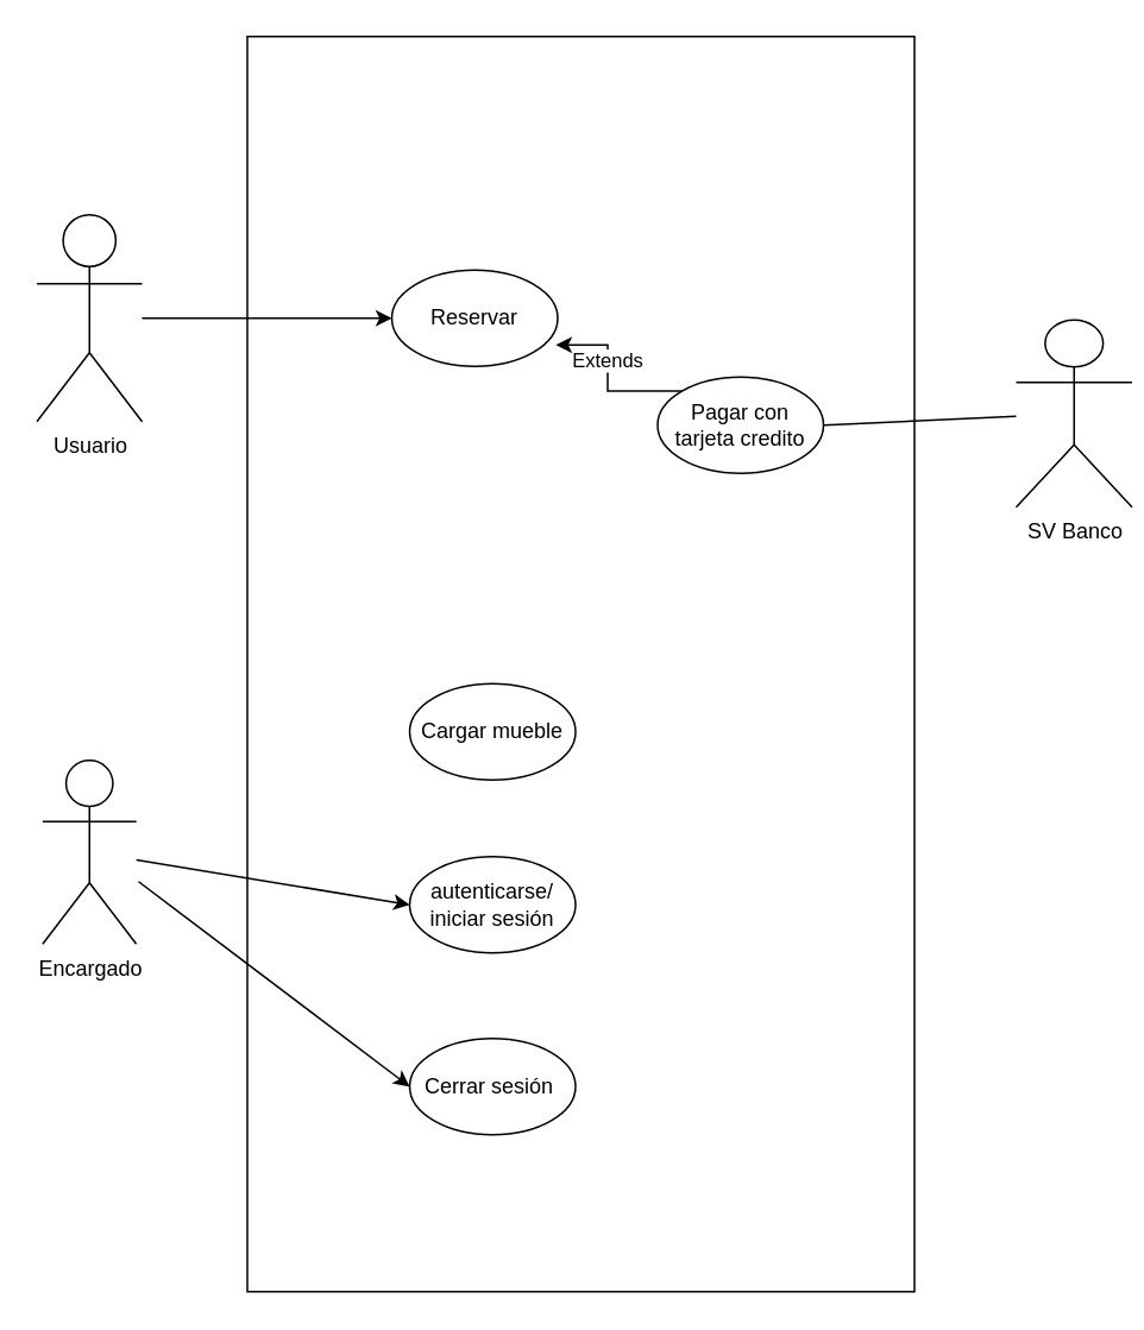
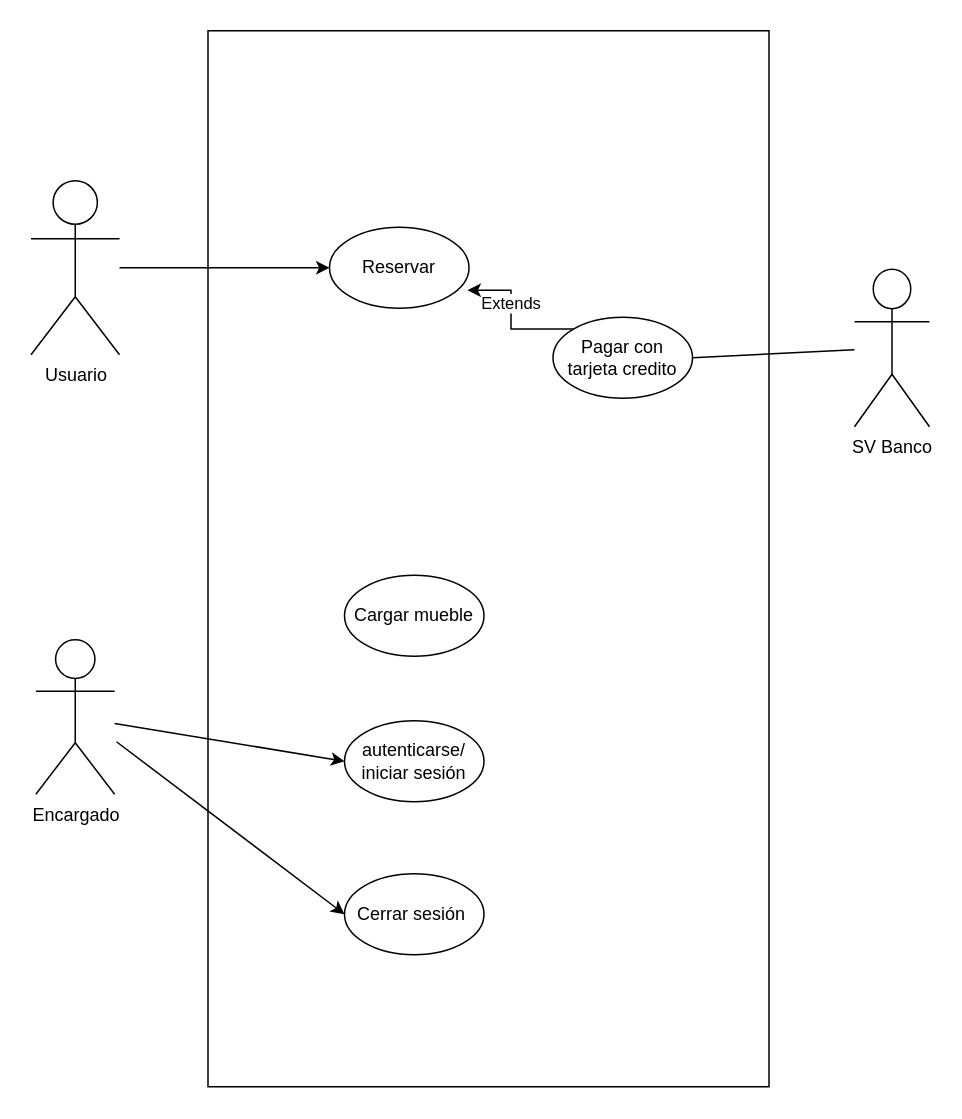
  <mxCell id="0" />
  <mxCell id="1" parent="0" />
  <mxCell id="2" value="" style="rounded=0;whiteSpace=wrap;html=1;" parent="1" vertex="1"><mxGeometry x="138" y="20" width="374" height="704" as="geometry" /></mxCell>
  <mxCell id="3" value="Usuario" style="shape=umlActor;verticalLabelPosition=bottom;verticalAlign=top;html=1;outlineConnect=0;" vertex="1" parent="1"><mxGeometry x="20" y="120" width="59" height="116" as="geometry" /></mxCell>
  <mxCell id="4" value="Reservar" style="ellipse;whiteSpace=wrap;html=1;" vertex="1" parent="1"><mxGeometry x="219" y="151" width="93" height="54" as="geometry" /></mxCell>
  <mxCell id="5" value="" style="endArrow=classic;html=1;rounded=0;" edge="1" parent="1" source="3" target="4"><mxGeometry width="50" height="50" relative="1" as="geometry"><mxPoint x="227" y="405" as="sourcePoint" /><mxPoint x="277" y="355" as="targetPoint" /></mxGeometry></mxCell>
  <mxCell id="6" value="Encargado" style="shape=umlActor;verticalLabelPosition=bottom;verticalAlign=top;html=1;outlineConnect=0;" vertex="1" parent="1"><mxGeometry x="23.25" y="426" width="52.5" height="103" as="geometry" /></mxCell>
- <mxCell id="7" value="SV Banco" style="shape=umlActor;verticalLabelPosition=bottom;verticalAlign=top;html=1;outlineConnect=0;" vertex="1" parent="1"><mxGeometry x="569" y="179" width="65" height="105" as="geometry" /></mxCell>
+ <mxCell id="7" value="SV Banco" style="shape=umlActor;verticalLabelPosition=bottom;verticalAlign=top;html=1;outlineConnect=0;" vertex="1" parent="1"><mxGeometry x="569" y="179" width="50" height="105" as="geometry" /></mxCell>
  <mxCell id="8" value="autenticarse/&lt;div&gt;iniciar sesión&lt;/div&gt;" style="ellipse;whiteSpace=wrap;html=1;" vertex="1" parent="1"><mxGeometry x="229" y="480" width="93" height="54" as="geometry" /></mxCell>
  <mxCell id="9" value="Cargar mueble" style="ellipse;whiteSpace=wrap;html=1;" vertex="1" parent="1"><mxGeometry x="229" y="383" width="93" height="54" as="geometry" /></mxCell>
  <mxCell id="10" value="Cerrar sesión&amp;nbsp;" style="ellipse;whiteSpace=wrap;html=1;" vertex="1" parent="1"><mxGeometry x="229" y="582" width="93" height="54" as="geometry" /></mxCell>
  <mxCell id="11" value="" style="endArrow=classic;html=1;rounded=0;entryX=0;entryY=0.5;entryDx=0;entryDy=0;" edge="1" parent="1" source="6" target="8"><mxGeometry width="50" height="50" relative="1" as="geometry"><mxPoint x="226" y="405" as="sourcePoint" /><mxPoint x="276" y="355" as="targetPoint" /></mxGeometry></mxCell>
  <mxCell id="12" value="" style="endArrow=classic;html=1;rounded=0;entryX=0;entryY=0.5;entryDx=0;entryDy=0;" edge="1" parent="1" target="10"><mxGeometry width="50" height="50" relative="1" as="geometry"><mxPoint x="77" y="494" as="sourcePoint" /><mxPoint x="276" y="355" as="targetPoint" /></mxGeometry></mxCell>
  <mxCell id="13" value="Pagar con tarjeta credito" style="ellipse;whiteSpace=wrap;html=1;" vertex="1" parent="1"><mxGeometry x="368" y="211" width="93" height="54" as="geometry" /></mxCell>
  <mxCell id="14" style="edgeStyle=orthogonalEdgeStyle;rounded=0;orthogonalLoop=1;jettySize=auto;html=1;exitX=0;exitY=0;exitDx=0;exitDy=0;entryX=0.989;entryY=0.778;entryDx=0;entryDy=0;entryPerimeter=0;" edge="1" parent="1" source="13" target="4"><mxGeometry relative="1" as="geometry" /></mxCell>
  <mxCell id="15" value="Extends" style="edgeLabel;html=1;align=center;verticalAlign=middle;resizable=0;points=[];" vertex="1" connectable="0" parent="14"><mxGeometry x="0.213" y="1" relative="1" as="geometry"><mxPoint as="offset" /></mxGeometry></mxCell>
  <mxCell id="16" value="" style="endArrow=none;html=1;rounded=0;exitX=1;exitY=0.5;exitDx=0;exitDy=0;" edge="1" parent="1" source="13" target="7"><mxGeometry width="50" height="50" relative="1" as="geometry"><mxPoint x="226" y="405" as="sourcePoint" /><mxPoint x="276" y="355" as="targetPoint" /></mxGeometry></mxCell>
